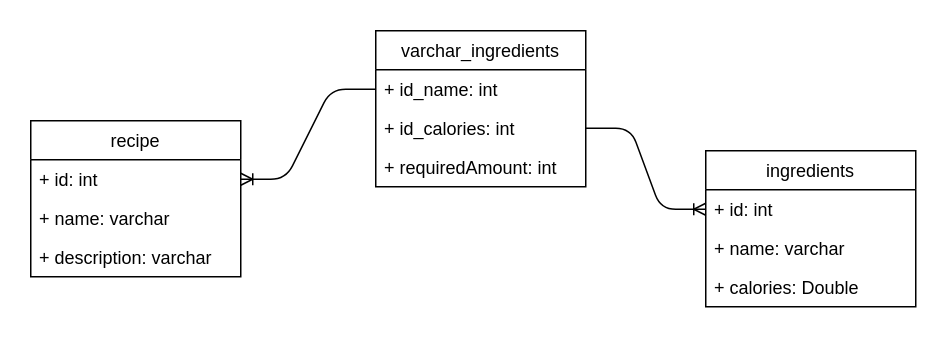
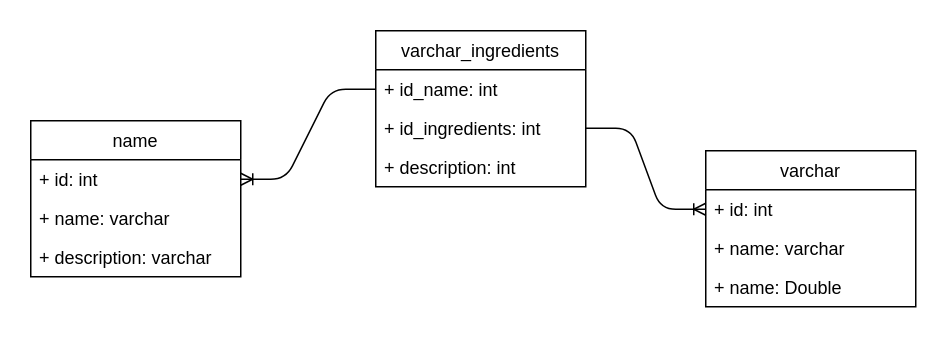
  <mxCell id="0" />
  <mxCell id="1" parent="0" />
- <mxCell id="2" value="recipe" style="swimlane;fontStyle=0;childLayout=stackLayout;horizontal=1;startSize=26;fillColor=none;horizontalStack=0;resizeParent=1;resizeParentMax=0;resizeLast=0;collapsible=1;marginBottom=0;" parent="1" vertex="1"><mxGeometry x="20" y="80" width="140" height="104" as="geometry" /></mxCell>
+ <mxCell id="2" value="name" style="swimlane;fontStyle=0;childLayout=stackLayout;horizontal=1;startSize=26;fillColor=none;horizontalStack=0;resizeParent=1;resizeParentMax=0;resizeLast=0;collapsible=1;marginBottom=0;" parent="1" vertex="1"><mxGeometry x="20" y="80" width="140" height="104" as="geometry" /></mxCell>
  <mxCell id="3" value="+ id: int" style="text;strokeColor=none;fillColor=none;align=left;verticalAlign=top;spacingLeft=4;spacingRight=4;overflow=hidden;rotatable=0;points=[[0,0.5],[1,0.5]];portConstraint=eastwest;" parent="2" vertex="1"><mxGeometry y="26" width="140" height="26" as="geometry" /></mxCell>
  <mxCell id="4" value="+ name: varchar" style="text;strokeColor=none;fillColor=none;align=left;verticalAlign=top;spacingLeft=4;spacingRight=4;overflow=hidden;rotatable=0;points=[[0,0.5],[1,0.5]];portConstraint=eastwest;" vertex="1" parent="2"><mxGeometry y="52" width="140" height="26" as="geometry" /></mxCell>
  <mxCell id="5" value="+ description: varchar" style="text;strokeColor=none;fillColor=none;align=left;verticalAlign=top;spacingLeft=4;spacingRight=4;overflow=hidden;rotatable=0;points=[[0,0.5],[1,0.5]];portConstraint=eastwest;" vertex="1" parent="2"><mxGeometry y="78" width="140" height="26" as="geometry" /></mxCell>
- <mxCell id="6" value="ingredients" style="swimlane;fontStyle=0;childLayout=stackLayout;horizontal=1;startSize=26;fillColor=none;horizontalStack=0;resizeParent=1;resizeParentMax=0;resizeLast=0;collapsible=1;marginBottom=0;" parent="1" vertex="1"><mxGeometry x="470" y="100" width="140" height="104" as="geometry" /></mxCell>
+ <mxCell id="6" value="varchar" style="swimlane;fontStyle=0;childLayout=stackLayout;horizontal=1;startSize=26;fillColor=none;horizontalStack=0;resizeParent=1;resizeParentMax=0;resizeLast=0;collapsible=1;marginBottom=0;" parent="1" vertex="1"><mxGeometry x="470" y="100" width="140" height="104" as="geometry" /></mxCell>
  <mxCell id="7" value="+ id: int" style="text;strokeColor=none;fillColor=none;align=left;verticalAlign=top;spacingLeft=4;spacingRight=4;overflow=hidden;rotatable=0;points=[[0,0.5],[1,0.5]];portConstraint=eastwest;" parent="6" vertex="1"><mxGeometry y="26" width="140" height="26" as="geometry" /></mxCell>
  <mxCell id="8" value="+ name: varchar" style="text;strokeColor=none;fillColor=none;align=left;verticalAlign=top;spacingLeft=4;spacingRight=4;overflow=hidden;rotatable=0;points=[[0,0.5],[1,0.5]];portConstraint=eastwest;" parent="6" vertex="1"><mxGeometry y="52" width="140" height="26" as="geometry" /></mxCell>
- <mxCell id="9" value="+ calories: Double" style="text;strokeColor=none;fillColor=none;align=left;verticalAlign=top;spacingLeft=4;spacingRight=4;overflow=hidden;rotatable=0;points=[[0,0.5],[1,0.5]];portConstraint=eastwest;" parent="6" vertex="1"><mxGeometry y="78" width="140" height="26" as="geometry" /></mxCell>
+ <mxCell id="9" value="+ name: Double" style="text;strokeColor=none;fillColor=none;align=left;verticalAlign=top;spacingLeft=4;spacingRight=4;overflow=hidden;rotatable=0;points=[[0,0.5],[1,0.5]];portConstraint=eastwest;" parent="6" vertex="1"><mxGeometry y="78" width="140" height="26" as="geometry" /></mxCell>
  <mxCell id="10" value="varchar_ingredients" style="swimlane;fontStyle=0;childLayout=stackLayout;horizontal=1;startSize=26;fillColor=none;horizontalStack=0;resizeParent=1;resizeParentMax=0;resizeLast=0;collapsible=1;marginBottom=0;" parent="1" vertex="1"><mxGeometry x="250" y="20" width="140" height="104" as="geometry" /></mxCell>
  <mxCell id="11" value="+ id_name: int" style="text;strokeColor=none;fillColor=none;align=left;verticalAlign=top;spacingLeft=4;spacingRight=4;overflow=hidden;rotatable=0;points=[[0,0.5],[1,0.5]];portConstraint=eastwest;" parent="10" vertex="1"><mxGeometry y="26" width="140" height="26" as="geometry" /></mxCell>
- <mxCell id="12" value="+ id_calories: int" style="text;strokeColor=none;fillColor=none;align=left;verticalAlign=top;spacingLeft=4;spacingRight=4;overflow=hidden;rotatable=0;points=[[0,0.5],[1,0.5]];portConstraint=eastwest;" parent="10" vertex="1"><mxGeometry y="52" width="140" height="26" as="geometry" /></mxCell>
- <mxCell id="13" value="+ requiredAmount: int" style="text;strokeColor=none;fillColor=none;align=left;verticalAlign=top;spacingLeft=4;spacingRight=4;overflow=hidden;rotatable=0;points=[[0,0.5],[1,0.5]];portConstraint=eastwest;" parent="10" vertex="1"><mxGeometry y="78" width="140" height="26" as="geometry" /></mxCell>
+ <mxCell id="12" value="+ id_ingredients: int" style="text;strokeColor=none;fillColor=none;align=left;verticalAlign=top;spacingLeft=4;spacingRight=4;overflow=hidden;rotatable=0;points=[[0,0.5],[1,0.5]];portConstraint=eastwest;" parent="10" vertex="1"><mxGeometry y="52" width="140" height="26" as="geometry" /></mxCell>
+ <mxCell id="13" value="+ description: int" style="text;strokeColor=none;fillColor=none;align=left;verticalAlign=top;spacingLeft=4;spacingRight=4;overflow=hidden;rotatable=0;points=[[0,0.5],[1,0.5]];portConstraint=eastwest;" parent="10" vertex="1"><mxGeometry y="78" width="140" height="26" as="geometry" /></mxCell>
  <mxCell id="14" value="" style="edgeStyle=entityRelationEdgeStyle;fontSize=12;html=1;endArrow=ERoneToMany;" parent="1" source="12" target="7" edge="1"><mxGeometry width="100" height="100" relative="1" as="geometry"><mxPoint x="350" y="357" as="sourcePoint" /><mxPoint x="440" y="321" as="targetPoint" /></mxGeometry></mxCell>
  <mxCell id="15" value="" style="edgeStyle=entityRelationEdgeStyle;fontSize=12;html=1;endArrow=ERoneToMany;" parent="1" source="11" target="3" edge="1"><mxGeometry width="100" height="100" relative="1" as="geometry"><mxPoint x="210" y="180" as="sourcePoint" /><mxPoint x="130" y="160" as="targetPoint" /></mxGeometry></mxCell>
